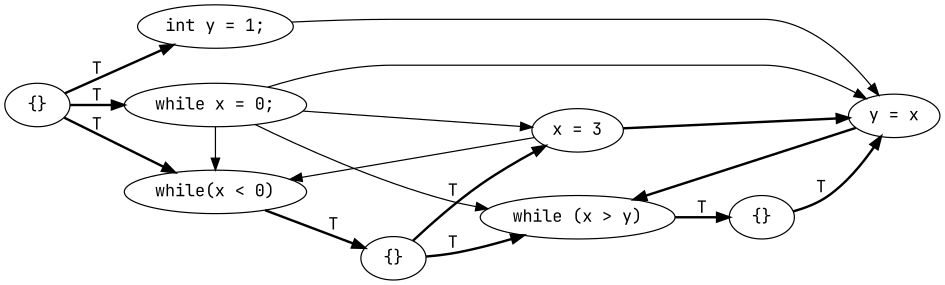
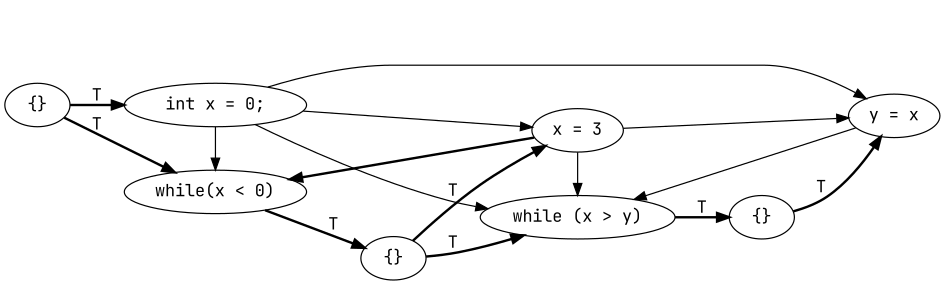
  digraph {
    fontname="JetBrains Mono"
    rankdir=LR
    node [fontname="JetBrains Mono"]
    edge [fontname="JetBrains Mono"]
-   n1 [label="while x = 0;"]
+   n1 [label="int x = 0;"]
    n2 [label="while(x < 0)"]
-   n3 [label="int y = 1;"]
    n4 [label="{}"]
    n5 [label="while (x > y)"]
    n6 [label="x = 3"]
    n7 [label="{}"]
    n8 [label="y = x"]
    n9 [label="{}"]
    subgraph sub_1 {
      rank=same
      n1
      n2
-     n3
    }
    subgraph sub_2 {
      rank=same
      n4
    }
    subgraph sub_3 {
      rank=same
      n5
      n6
    }
    subgraph sub_4 {
      rank=same
      n7
    }
    subgraph sub_5 {
      rank=same
      n8
    }
    n1 -> n2
    n1 -> n5
    n1 -> n6
    n1 -> n8
    n2 -> n4 [label=T style=bold]
-   n3 -> n8
    n4 -> n5 [label=T style=bold]
    n4 -> n6 [label=T style=bold]
    n5 -> n7 [label=T style=bold]
-   n6 -> n2
-   n6 -> n8 [style=bold]
+   n6 -> n2 [style=bold]
+   n6 -> n5
+   n6 -> n8
    n7 -> n8 [label=T style=bold]
-   n8 -> n5 [style=bold]
+   n8 -> n5
    n9 -> n1 [label=T style=bold]
    n9 -> n2 [label=T style=bold]
-   n9 -> n3 [label=T style=bold]
  }
